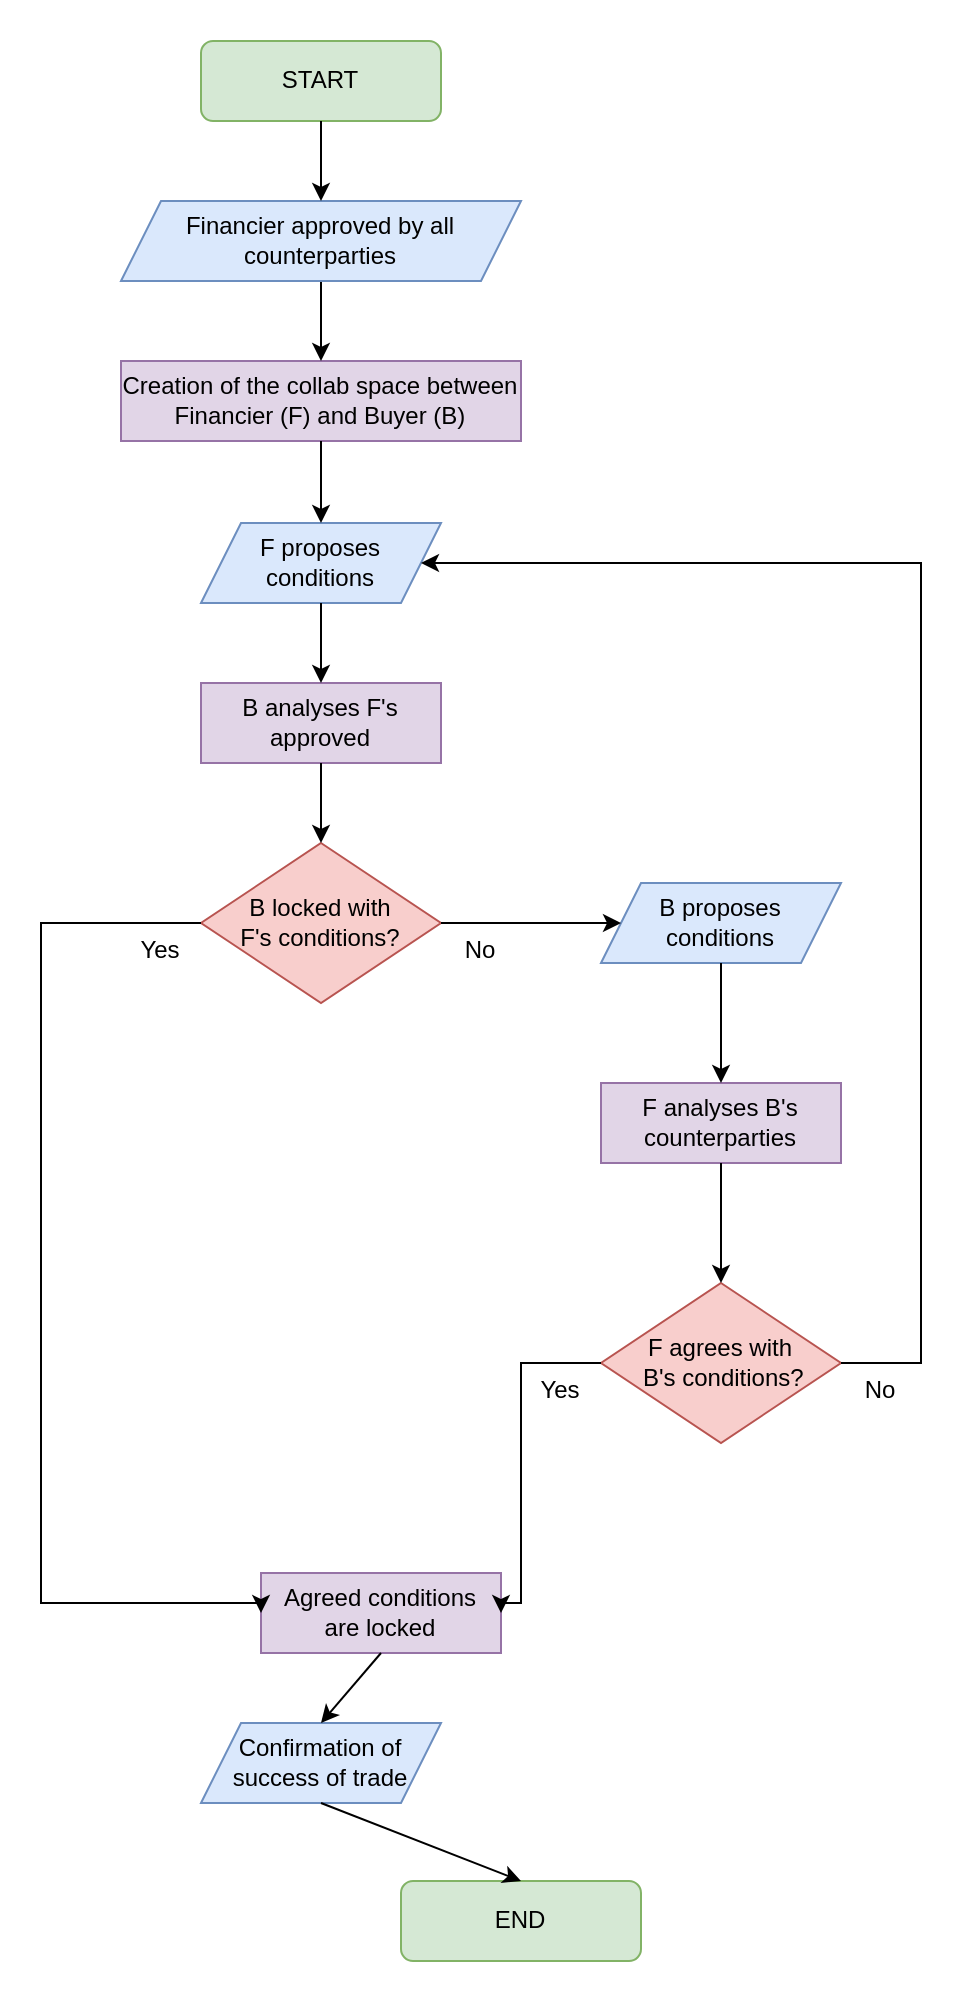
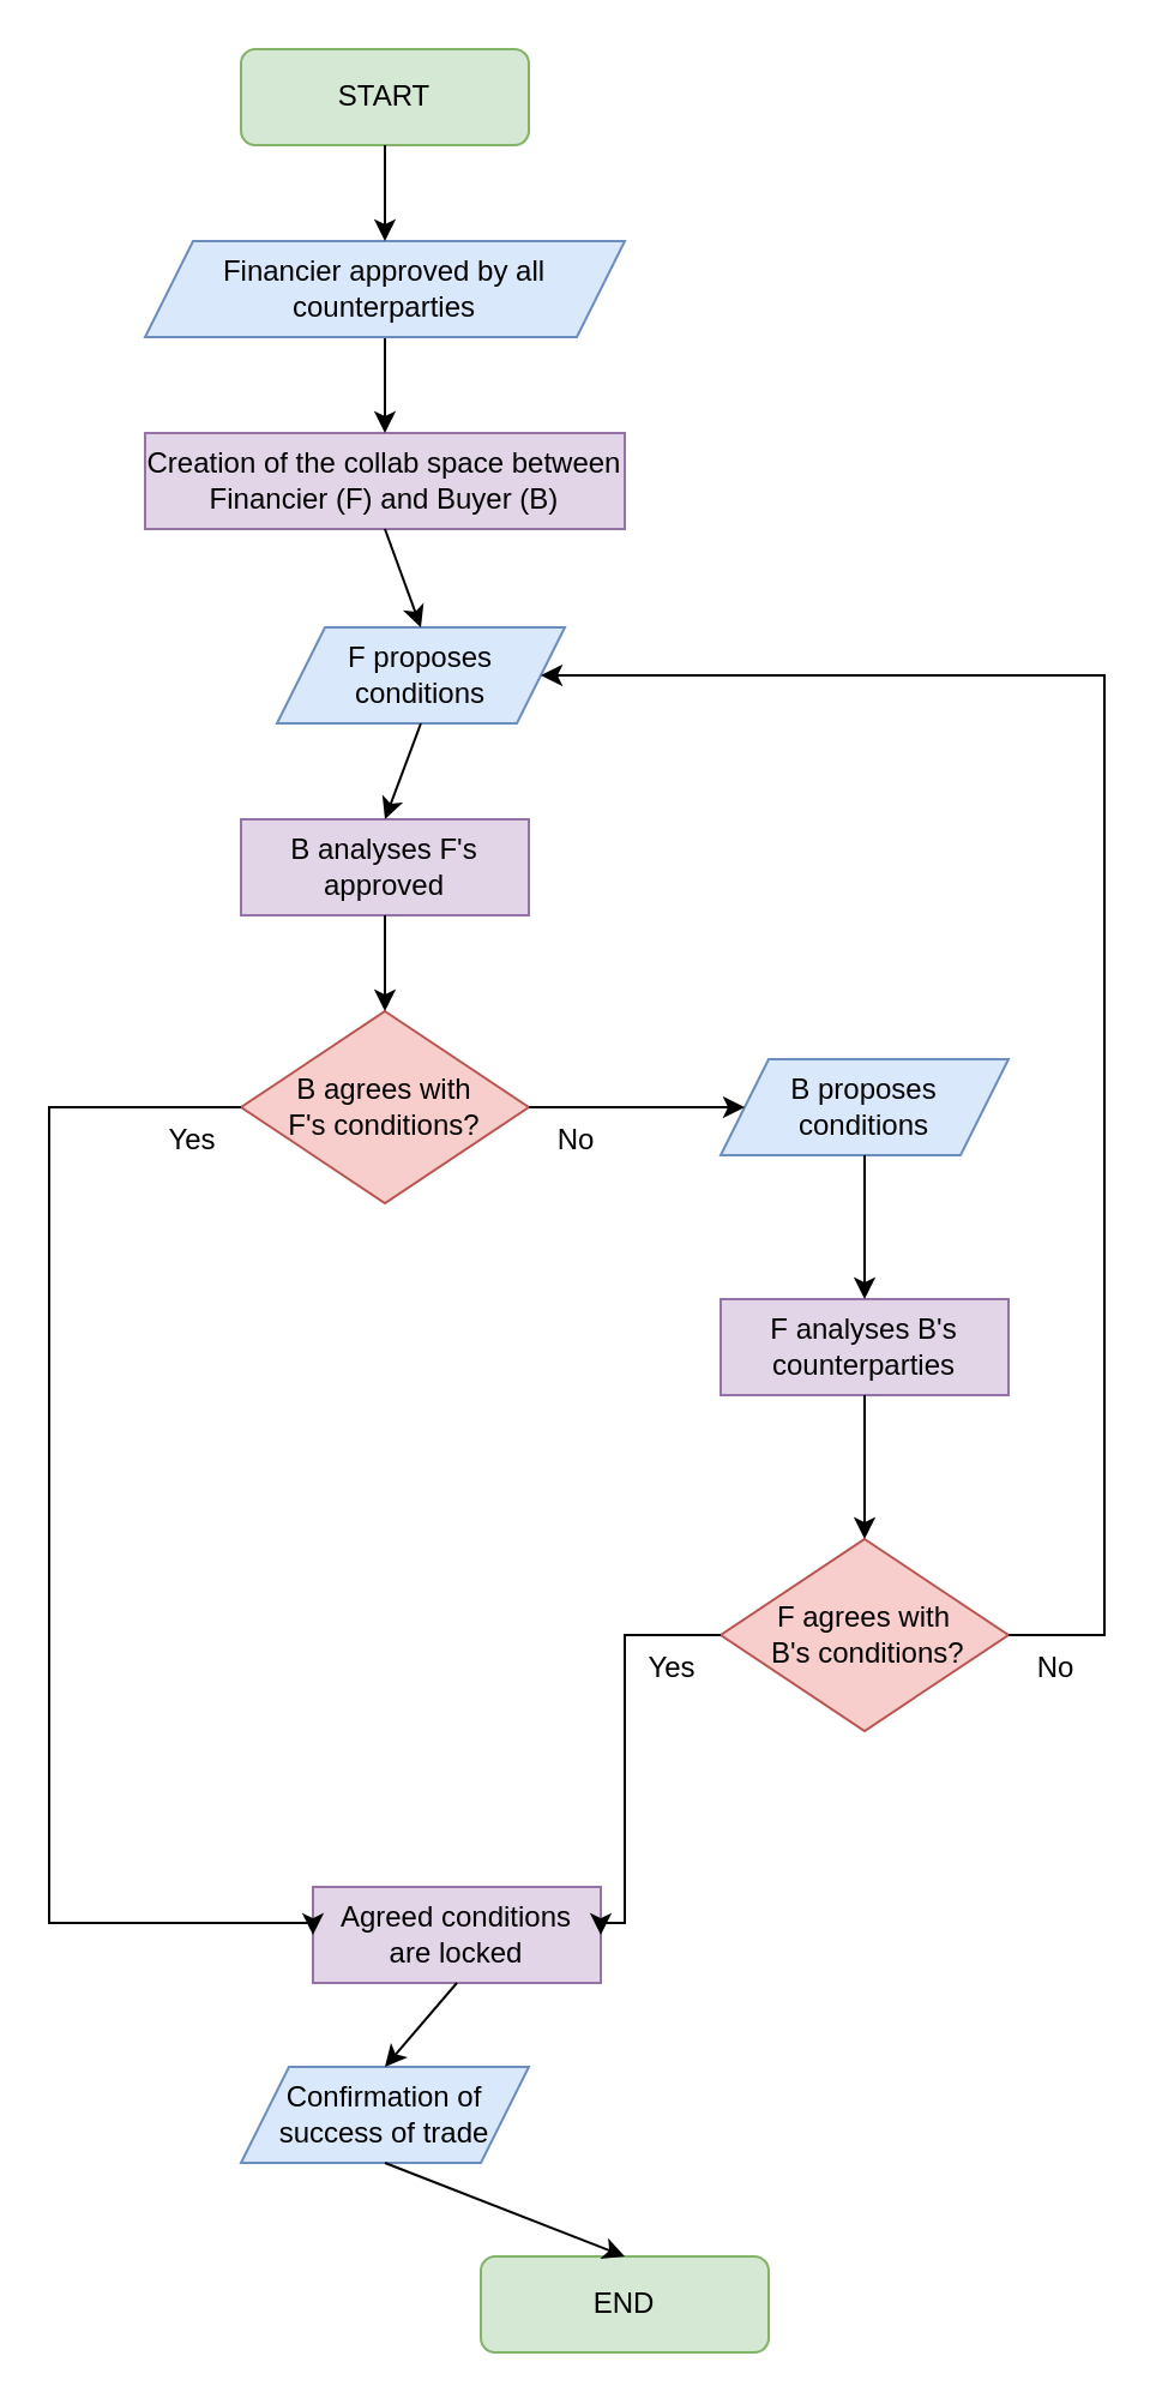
  <mxCell id="0" />
  <mxCell id="1" parent="0" />
  <mxCell id="2" value="START" style="rounded=1;whiteSpace=wrap;html=1;fillColor=#d5e8d4;strokeColor=#82b366;" vertex="1" parent="1"><mxGeometry x="100" y="20" width="120" height="40" as="geometry" /></mxCell>
  <mxCell id="3" value="Creation of the collab space between Financier (F) and Buyer (B)" style="rounded=0;whiteSpace=wrap;html=1;fillColor=#e1d5e7;strokeColor=#9673a6;" vertex="1" parent="1"><mxGeometry x="60" y="180" width="200" height="40" as="geometry" /></mxCell>
- <mxCell id="4" value="F proposes&lt;br&gt;conditions" style="shape=parallelogram;perimeter=parallelogramPerimeter;whiteSpace=wrap;html=1;fixedSize=1;fillColor=#dae8fc;strokeColor=#6c8ebf;" vertex="1" parent="1"><mxGeometry x="100" y="261" width="120" height="40" as="geometry" /></mxCell>
+ <mxCell id="4" value="F proposes&lt;br&gt;conditions" style="shape=parallelogram;perimeter=parallelogramPerimeter;whiteSpace=wrap;html=1;fixedSize=1;fillColor=#dae8fc;strokeColor=#6c8ebf;" vertex="1" parent="1"><mxGeometry x="115" y="261" width="120" height="40" as="geometry" /></mxCell>
  <mxCell id="5" value="B analyses F's approved" style="rounded=0;whiteSpace=wrap;html=1;fillColor=#e1d5e7;strokeColor=#9673a6;" vertex="1" parent="1"><mxGeometry x="100" y="341" width="120" height="40" as="geometry" /></mxCell>
- <mxCell id="6" value="B locked with&lt;br&gt;F's conditions?" style="rhombus;whiteSpace=wrap;html=1;fillColor=#f8cecc;strokeColor=#b85450;" vertex="1" parent="1"><mxGeometry x="100" y="421" width="120" height="80" as="geometry" /></mxCell>
+ <mxCell id="6" value="B agrees with&lt;br&gt;F's conditions?" style="rhombus;whiteSpace=wrap;html=1;fillColor=#f8cecc;strokeColor=#b85450;" vertex="1" parent="1"><mxGeometry x="100" y="421" width="120" height="80" as="geometry" /></mxCell>
  <mxCell id="7" value="END" style="rounded=1;whiteSpace=wrap;html=1;fillColor=#d5e8d4;strokeColor=#82b366;" vertex="1" parent="1"><mxGeometry x="200" y="940" width="120" height="40" as="geometry" /></mxCell>
  <mxCell id="8" value="B proposes&lt;br&gt;conditions" style="shape=parallelogram;perimeter=parallelogramPerimeter;whiteSpace=wrap;html=1;fixedSize=1;fillColor=#dae8fc;strokeColor=#6c8ebf;" vertex="1" parent="1"><mxGeometry x="300" y="441" width="120" height="40" as="geometry" /></mxCell>
  <mxCell id="9" value="F agrees with&lt;br&gt;&amp;nbsp;B's conditions?" style="rhombus;whiteSpace=wrap;html=1;fillColor=#f8cecc;strokeColor=#b85450;" vertex="1" parent="1"><mxGeometry x="300" y="641" width="120" height="80" as="geometry" /></mxCell>
  <mxCell id="10" value="F analyses B's counterparties" style="rounded=0;whiteSpace=wrap;html=1;fillColor=#e1d5e7;strokeColor=#9673a6;" vertex="1" parent="1"><mxGeometry x="300" y="541" width="120" height="40" as="geometry" /></mxCell>
  <mxCell id="11" value="Agreed conditions&lt;br&gt;are locked" style="rounded=0;whiteSpace=wrap;html=1;fillColor=#e1d5e7;strokeColor=#9673a6;" vertex="1" parent="1"><mxGeometry x="130" y="786" width="120" height="40" as="geometry" /></mxCell>
  <mxCell id="12" value="Confirmation of success of trade" style="shape=parallelogram;perimeter=parallelogramPerimeter;whiteSpace=wrap;html=1;fixedSize=1;fillColor=#dae8fc;strokeColor=#6c8ebf;" vertex="1" parent="1"><mxGeometry x="100" y="861" width="120" height="40" as="geometry" /></mxCell>
  <mxCell id="13" value="" style="endArrow=classic;html=1;rounded=0;exitX=0.5;exitY=1;exitDx=0;exitDy=0;entryX=0.5;entryY=0;entryDx=0;entryDy=0;" edge="1" parent="1" source="3" target="4"><mxGeometry width="50" height="50" relative="1" as="geometry"><mxPoint x="130" y="400" as="sourcePoint" /><mxPoint x="180" y="350" as="targetPoint" /></mxGeometry></mxCell>
  <mxCell id="14" value="" style="endArrow=classic;html=1;rounded=0;exitX=0.5;exitY=1;exitDx=0;exitDy=0;entryX=0.5;entryY=0;entryDx=0;entryDy=0;" edge="1" parent="1" source="4" target="5"><mxGeometry width="50" height="50" relative="1" as="geometry"><mxPoint x="130" y="361" as="sourcePoint" /><mxPoint x="180" y="311" as="targetPoint" /></mxGeometry></mxCell>
  <mxCell id="15" value="" style="endArrow=classic;html=1;rounded=0;exitX=0.5;exitY=1;exitDx=0;exitDy=0;entryX=0.5;entryY=0;entryDx=0;entryDy=0;" edge="1" parent="1" source="5" target="6"><mxGeometry width="50" height="50" relative="1" as="geometry"><mxPoint x="130" y="471" as="sourcePoint" /><mxPoint x="180" y="421" as="targetPoint" /></mxGeometry></mxCell>
  <mxCell id="16" value="" style="endArrow=classic;html=1;rounded=0;exitX=1;exitY=0.5;exitDx=0;exitDy=0;entryX=0;entryY=0.5;entryDx=0;entryDy=0;" edge="1" parent="1" source="6" target="8"><mxGeometry width="50" height="50" relative="1" as="geometry"><mxPoint x="130" y="601" as="sourcePoint" /><mxPoint x="180" y="551" as="targetPoint" /></mxGeometry></mxCell>
  <mxCell id="17" value="" style="endArrow=classic;html=1;rounded=0;exitX=0.5;exitY=1;exitDx=0;exitDy=0;" edge="1" parent="1" source="8" target="10"><mxGeometry width="50" height="50" relative="1" as="geometry"><mxPoint x="170" y="601" as="sourcePoint" /><mxPoint x="220" y="551" as="targetPoint" /></mxGeometry></mxCell>
  <mxCell id="18" value="" style="endArrow=classic;html=1;rounded=0;exitX=0.5;exitY=1;exitDx=0;exitDy=0;entryX=0.5;entryY=0;entryDx=0;entryDy=0;" edge="1" parent="1" source="10" target="9"><mxGeometry width="50" height="50" relative="1" as="geometry"><mxPoint x="170" y="601" as="sourcePoint" /><mxPoint x="220" y="551" as="targetPoint" /></mxGeometry></mxCell>
  <mxCell id="19" value="" style="edgeStyle=segmentEdgeStyle;endArrow=classic;html=1;rounded=0;exitX=0;exitY=0.5;exitDx=0;exitDy=0;entryX=1;entryY=0.5;entryDx=0;entryDy=0;" edge="1" parent="1" source="9" target="11"><mxGeometry width="50" height="50" relative="1" as="geometry"><mxPoint x="130" y="601" as="sourcePoint" /><mxPoint x="180" y="551" as="targetPoint" /><Array as="points"><mxPoint x="260" y="681" /><mxPoint x="260" y="801" /></Array></mxGeometry></mxCell>
  <mxCell id="20" value="" style="edgeStyle=segmentEdgeStyle;endArrow=classic;html=1;rounded=0;exitX=1;exitY=0.5;exitDx=0;exitDy=0;entryX=1;entryY=0.5;entryDx=0;entryDy=0;" edge="1" parent="1" source="9" target="4"><mxGeometry width="50" height="50" relative="1" as="geometry"><mxPoint x="130" y="601" as="sourcePoint" /><mxPoint x="180" y="551" as="targetPoint" /><Array as="points"><mxPoint x="460" y="681" /><mxPoint x="460" y="281" /></Array></mxGeometry></mxCell>
  <mxCell id="21" value="" style="endArrow=classic;html=1;rounded=0;exitX=0.5;exitY=1;exitDx=0;exitDy=0;entryX=0.5;entryY=0;entryDx=0;entryDy=0;" edge="1" parent="1" source="11" target="12"><mxGeometry width="50" height="50" relative="1" as="geometry"><mxPoint x="130" y="681" as="sourcePoint" /><mxPoint x="180" y="631" as="targetPoint" /></mxGeometry></mxCell>
  <mxCell id="22" value="" style="endArrow=classic;html=1;rounded=0;exitX=0.5;exitY=1;exitDx=0;exitDy=0;entryX=0.5;entryY=0;entryDx=0;entryDy=0;" edge="1" parent="1" source="12" target="7"><mxGeometry width="50" height="50" relative="1" as="geometry"><mxPoint x="130" y="871" as="sourcePoint" /><mxPoint x="180" y="821" as="targetPoint" /></mxGeometry></mxCell>
  <mxCell id="23" style="edgeStyle=orthogonalEdgeStyle;rounded=0;orthogonalLoop=1;jettySize=auto;html=1;exitX=0.5;exitY=1;exitDx=0;exitDy=0;entryX=0.5;entryY=0;entryDx=0;entryDy=0;" edge="1" parent="1" source="24" target="3"><mxGeometry relative="1" as="geometry" /></mxCell>
  <mxCell id="24" value="Financier approved by all counterparties" style="shape=parallelogram;perimeter=parallelogramPerimeter;whiteSpace=wrap;html=1;fixedSize=1;fillColor=#dae8fc;strokeColor=#6c8ebf;" vertex="1" parent="1"><mxGeometry x="60" y="100" width="200" height="40" as="geometry" /></mxCell>
  <mxCell id="25" value="" style="endArrow=classic;html=1;rounded=0;exitX=0.5;exitY=1;exitDx=0;exitDy=0;entryX=0.5;entryY=0;entryDx=0;entryDy=0;" edge="1" parent="1" source="2" target="24"><mxGeometry width="50" height="50" relative="1" as="geometry"><mxPoint x="130" y="210" as="sourcePoint" /><mxPoint x="180" y="160" as="targetPoint" /></mxGeometry></mxCell>
  <mxCell id="26" value="No" style="text;html=1;strokeColor=none;fillColor=none;align=center;verticalAlign=middle;whiteSpace=wrap;rounded=0;" vertex="1" parent="1"><mxGeometry x="420" y="680" width="40" height="30" as="geometry" /></mxCell>
  <mxCell id="27" value="" style="edgeStyle=segmentEdgeStyle;endArrow=classic;html=1;rounded=0;exitX=0;exitY=0.5;exitDx=0;exitDy=0;entryX=0;entryY=0.5;entryDx=0;entryDy=0;startArrow=none;" edge="1" parent="1" source="6" target="11"><mxGeometry width="50" height="50" relative="1" as="geometry"><mxPoint x="130" y="600" as="sourcePoint" /><mxPoint x="180" y="550" as="targetPoint" /><Array as="points"><mxPoint x="20" y="461" /><mxPoint x="20" y="801" /></Array></mxGeometry></mxCell>
  <mxCell id="28" value="Yes" style="text;html=1;strokeColor=none;fillColor=none;align=center;verticalAlign=middle;whiteSpace=wrap;rounded=0;" vertex="1" parent="1"><mxGeometry x="60" y="460" width="40" height="30" as="geometry" /></mxCell>
  <mxCell id="29" value="No" style="text;html=1;strokeColor=none;fillColor=none;align=center;verticalAlign=middle;whiteSpace=wrap;rounded=0;" vertex="1" parent="1"><mxGeometry x="220" y="460" width="40" height="30" as="geometry" /></mxCell>
  <mxCell id="30" value="Yes" style="text;html=1;strokeColor=none;fillColor=none;align=center;verticalAlign=middle;whiteSpace=wrap;rounded=0;" vertex="1" parent="1"><mxGeometry x="260" y="680" width="40" height="30" as="geometry" /></mxCell>
